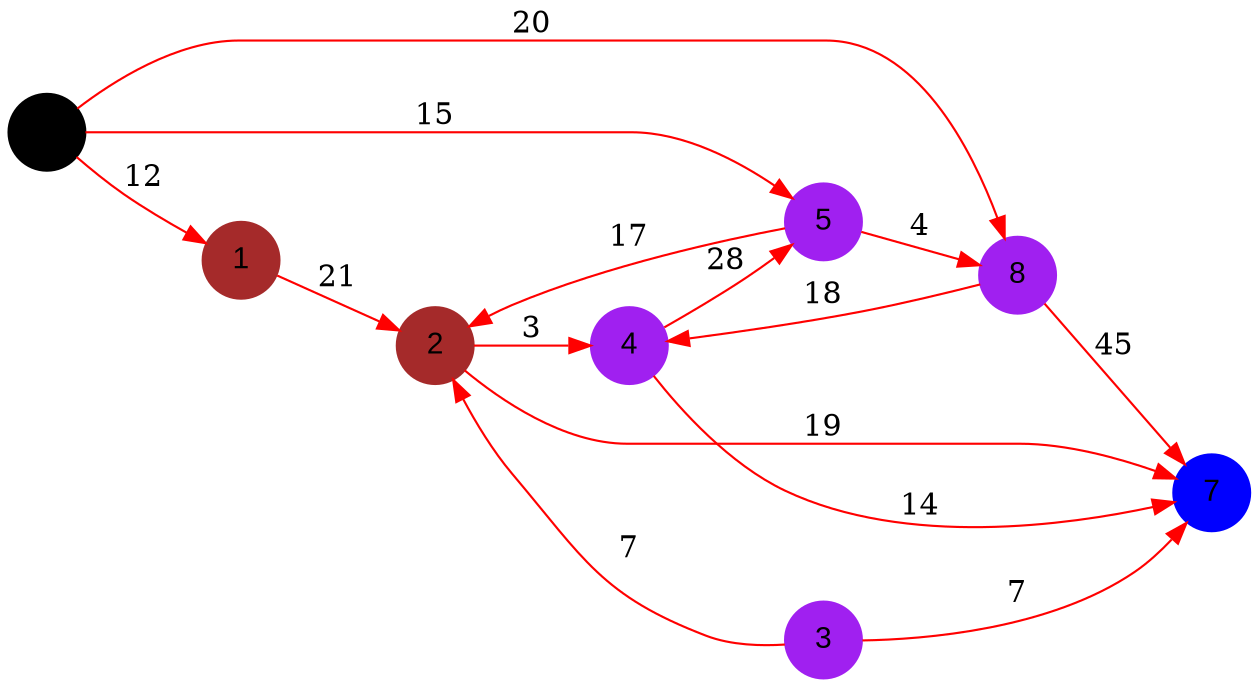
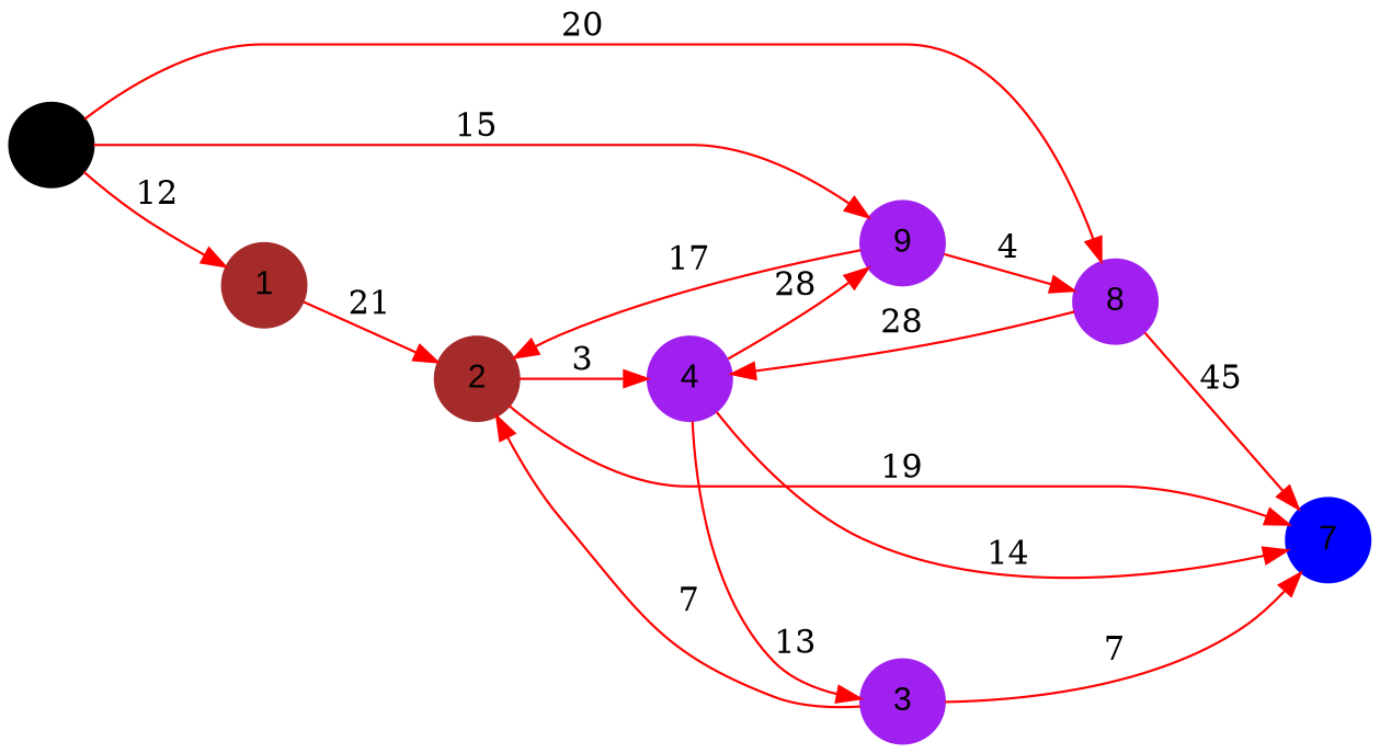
  digraph {
    rankdir=LR
    node [color=purple fontname=Arial shape=circle style=filled]
    edge [color=red]
    0 [color=black]
    1 [color=brown]
-   5
+   5 [label=9]
    n4 [label=8]
    2 [color=brown]
    4
    7 [color=blue]
    3
    0 -> 1 [label=12]
    0 -> 5 [label=15]
    0 -> n4 [label=20]
    1 -> 2 [label=21]
    5 -> n4 [label=4]
    5 -> 2 [label=17]
-   n4 -> 4 [label=18]
+   n4 -> 4 [label=28]
    n4 -> 7 [label=45]
    2 -> 4 [label=3]
    2 -> 7 [label=19]
    4 -> 5 [label=28]
    4 -> 7 [label=14]
+   4 -> 3 [label=13]
    3 -> 2 [label=7]
    3 -> 7 [label=7]
  }
